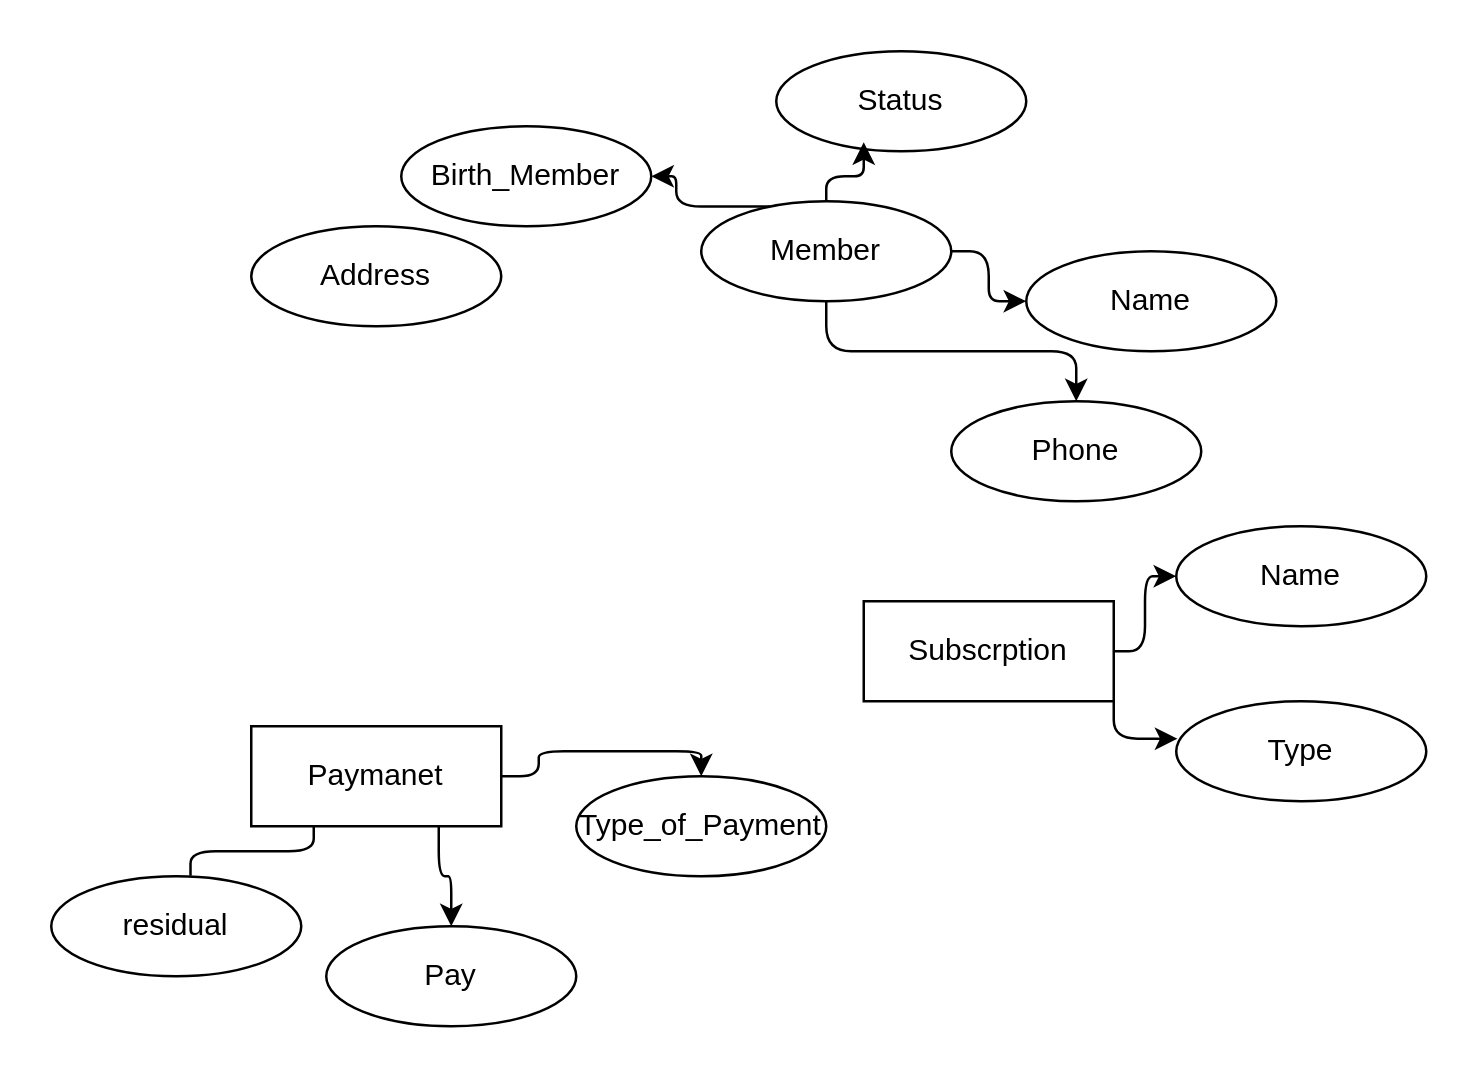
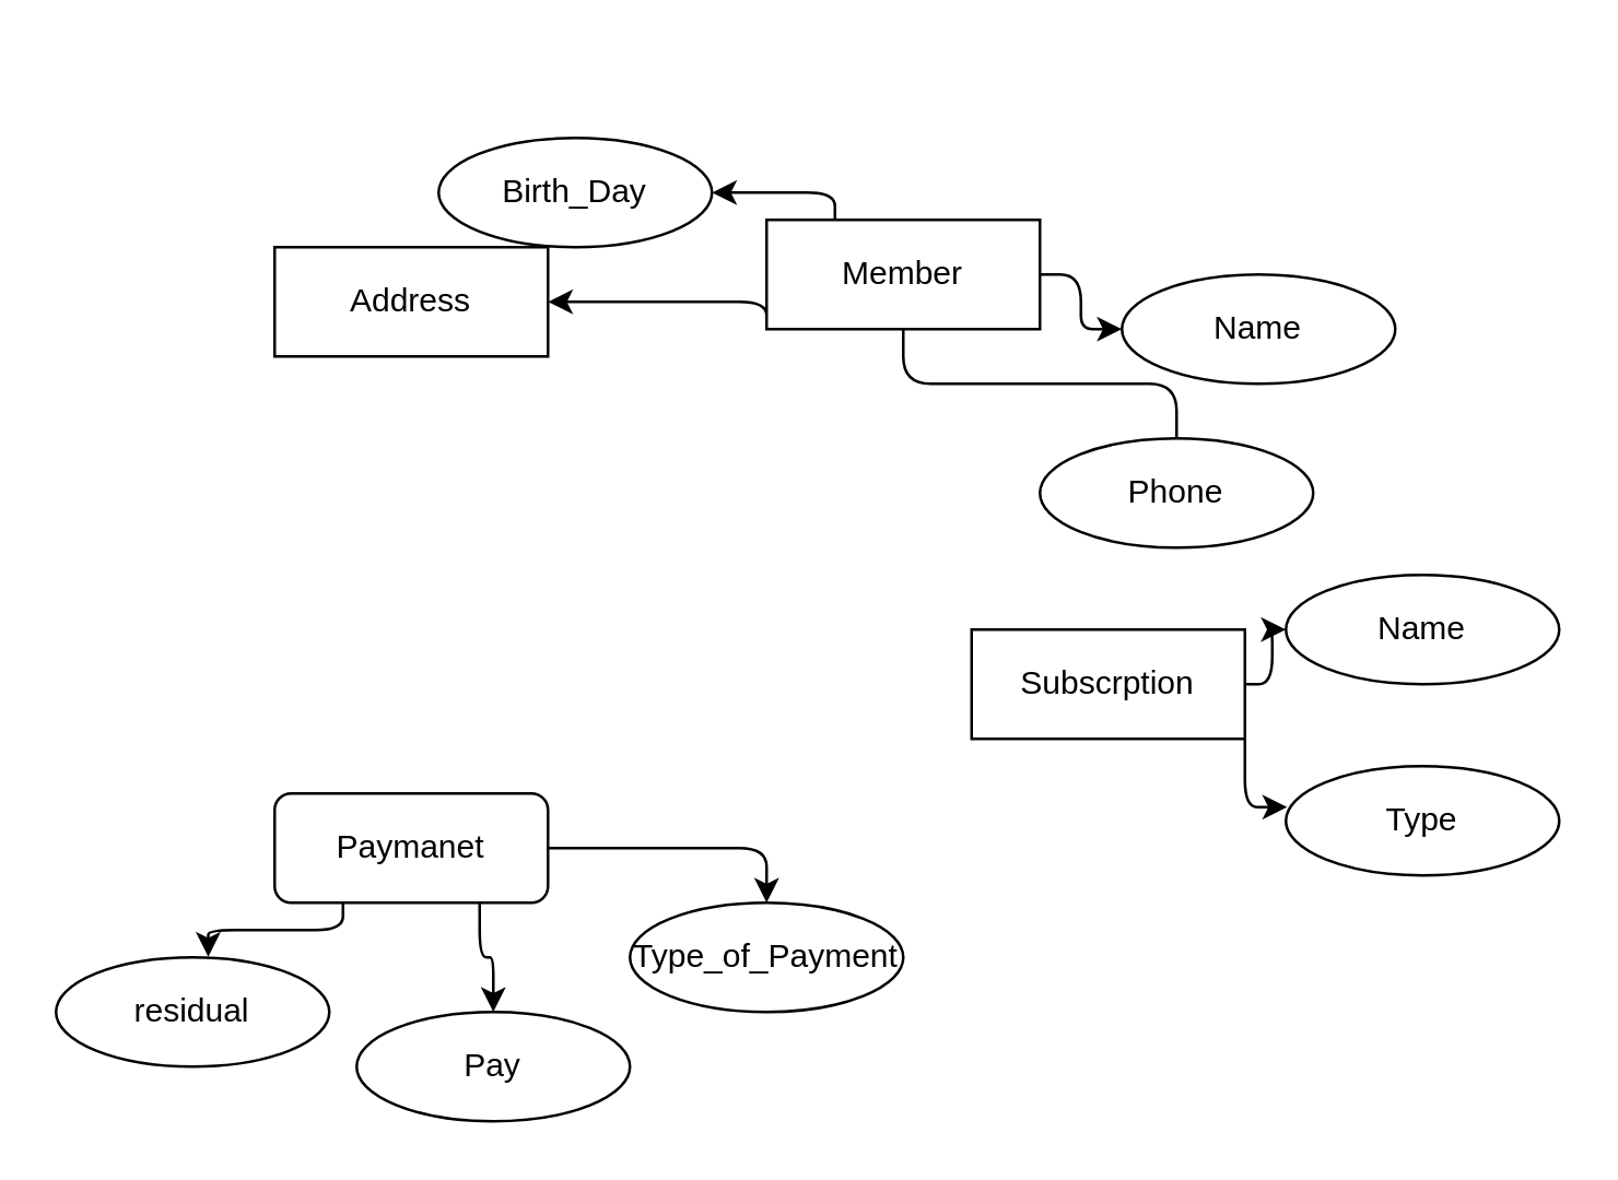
  <mxCell id="0" />
  <mxCell id="1" parent="0" />
- <mxCell id="3" style="edgeStyle=orthogonalEdgeStyle;html=1;exitX=0.5;exitY=1;exitDx=0;exitDy=0;entryX=0.5;entryY=0;entryDx=0;entryDy=0;" edge="1" parent="1" source="6" target="8"><mxGeometry relative="1" as="geometry" /></mxCell>
+ <mxCell id="2" style="edgeStyle=orthogonalEdgeStyle;html=1;exitX=0;exitY=1;exitDx=0;exitDy=0;entryX=1;entryY=0.5;entryDx=0;entryDy=0;" edge="1" parent="1" source="6" target="9"><mxGeometry relative="1" as="geometry"><Array as="points"><mxPoint x="280" y="110" /></Array></mxGeometry></mxCell>
+ <mxCell id="3" style="edgeStyle=orthogonalEdgeStyle;html=1;exitX=0.5;exitY=1;exitDx=0;exitDy=0;entryX=0.5;entryY=0;entryDx=0;entryDy=0;endArrow=none;" edge="1" parent="1" source="6" target="8"><mxGeometry relative="1" as="geometry" /></mxCell>
  <mxCell id="4" value="" style="edgeStyle=orthogonalEdgeStyle;html=1;" edge="1" parent="1" source="6" target="7"><mxGeometry relative="1" as="geometry" /></mxCell>
  <mxCell id="5" style="edgeStyle=orthogonalEdgeStyle;html=1;exitX=0.25;exitY=0;exitDx=0;exitDy=0;" edge="1" parent="1" source="6" target="10"><mxGeometry relative="1" as="geometry" /></mxCell>
- <mxCell id="6" value="Member" style="ellipse;whiteSpace=wrap;html=1;align=center;" vertex="1" parent="1"><mxGeometry x="280" y="80" width="100" height="40" as="geometry" /></mxCell>
+ <mxCell id="6" value="Member" style="whiteSpace=wrap;html=1;align=center;" vertex="1" parent="1"><mxGeometry x="280" y="80" width="100" height="40" as="geometry" /></mxCell>
  <mxCell id="7" value="Name" style="ellipse;whiteSpace=wrap;html=1;align=center;" vertex="1" parent="1"><mxGeometry x="410" y="100" width="100" height="40" as="geometry" /></mxCell>
  <mxCell id="8" value="Phone" style="ellipse;whiteSpace=wrap;html=1;align=center;" vertex="1" parent="1"><mxGeometry x="380" y="160" width="100" height="40" as="geometry" /></mxCell>
- <mxCell id="9" value="Address" style="ellipse;whiteSpace=wrap;html=1;align=center;" vertex="1" parent="1"><mxGeometry x="100" y="90" width="100" height="40" as="geometry" /></mxCell>
- <mxCell id="10" value="Birth_Member" style="ellipse;whiteSpace=wrap;html=1;align=center;" vertex="1" parent="1"><mxGeometry x="160" y="50" width="100" height="40" as="geometry" /></mxCell>
- <mxCell id="11" value="Status" style="ellipse;whiteSpace=wrap;html=1;align=center;" vertex="1" parent="1"><mxGeometry x="310" y="20" width="100" height="40" as="geometry" /></mxCell>
- <mxCell id="12" style="edgeStyle=orthogonalEdgeStyle;html=1;exitX=0.5;exitY=0;exitDx=0;exitDy=0;entryX=0.35;entryY=0.909;entryDx=0;entryDy=0;entryPerimeter=0;" edge="1" parent="1" source="6" target="11"><mxGeometry relative="1" as="geometry" /></mxCell>
+ <mxCell id="9" value="Address" style="whiteSpace=wrap;html=1;align=center;rounded=0;" vertex="1" parent="1"><mxGeometry x="100" y="90" width="100" height="40" as="geometry" /></mxCell>
+ <mxCell id="10" value="Birth_Day" style="ellipse;whiteSpace=wrap;html=1;align=center;" vertex="1" parent="1"><mxGeometry x="160" y="50" width="100" height="40" as="geometry" /></mxCell>
  <mxCell id="13" style="edgeStyle=orthogonalEdgeStyle;html=1;entryX=0;entryY=0.5;entryDx=0;entryDy=0;" edge="1" parent="1" source="14" target="15"><mxGeometry relative="1" as="geometry" /></mxCell>
- <mxCell id="14" value="Subscrption" style="whiteSpace=wrap;html=1;align=center;" vertex="1" parent="1"><mxGeometry x="345" y="240" width="100" height="40" as="geometry" /></mxCell>
+ <mxCell id="14" value="Subscrption" style="whiteSpace=wrap;html=1;align=center;" vertex="1" parent="1"><mxGeometry x="355" y="230" width="100" height="40" as="geometry" /></mxCell>
  <mxCell id="15" value="Name" style="ellipse;whiteSpace=wrap;html=1;align=center;" vertex="1" parent="1"><mxGeometry x="470" y="210" width="100" height="40" as="geometry" /></mxCell>
  <mxCell id="16" value="Type" style="ellipse;whiteSpace=wrap;html=1;align=center;" vertex="1" parent="1"><mxGeometry x="470" y="280" width="100" height="40" as="geometry" /></mxCell>
  <mxCell id="17" style="edgeStyle=orthogonalEdgeStyle;html=1;exitX=1;exitY=1;exitDx=0;exitDy=0;entryX=0.005;entryY=0.374;entryDx=0;entryDy=0;entryPerimeter=0;" edge="1" parent="1" source="14" target="16"><mxGeometry relative="1" as="geometry" /></mxCell>
  <mxCell id="18" style="edgeStyle=orthogonalEdgeStyle;html=1;entryX=0.5;entryY=0;entryDx=0;entryDy=0;exitX=1;exitY=0.5;exitDx=0;exitDy=0;" edge="1" parent="1" source="20" target="21"><mxGeometry relative="1" as="geometry" /></mxCell>
  <mxCell id="19" style="edgeStyle=orthogonalEdgeStyle;html=1;exitX=0.75;exitY=1;exitDx=0;exitDy=0;" edge="1" parent="1" source="20" target="22"><mxGeometry relative="1" as="geometry" /></mxCell>
- <mxCell id="20" value="Paymanet" style="whiteSpace=wrap;html=1;align=center;" vertex="1" parent="1"><mxGeometry x="100" y="290" width="100" height="40" as="geometry" /></mxCell>
- <mxCell id="21" value="Type_of_Payment" style="ellipse;whiteSpace=wrap;html=1;align=center;" vertex="1" parent="1"><mxGeometry x="230" y="310" width="100" height="40" as="geometry" /></mxCell>
+ <mxCell id="20" value="Paymanet" style="whiteSpace=wrap;html=1;align=center;rounded=1;" vertex="1" parent="1"><mxGeometry x="100" y="290" width="100" height="40" as="geometry" /></mxCell>
+ <mxCell id="21" value="Type_of_Payment" style="ellipse;whiteSpace=wrap;html=1;align=center;" vertex="1" parent="1"><mxGeometry x="230" y="330" width="100" height="40" as="geometry" /></mxCell>
  <mxCell id="22" value="Pay" style="ellipse;whiteSpace=wrap;html=1;align=center;" vertex="1" parent="1"><mxGeometry x="130" y="370" width="100" height="40" as="geometry" /></mxCell>
  <mxCell id="23" value="residual" style="ellipse;whiteSpace=wrap;html=1;align=center;" vertex="1" parent="1"><mxGeometry x="20" y="350" width="100" height="40" as="geometry" /></mxCell>
- <mxCell id="24" style="edgeStyle=orthogonalEdgeStyle;html=1;exitX=0.25;exitY=1;exitDx=0;exitDy=0;entryX=0.557;entryY=-0.005;entryDx=0;entryDy=0;entryPerimeter=0;endArrow=none;" edge="1" parent="1" source="20" target="23"><mxGeometry relative="1" as="geometry" /></mxCell>
+ <mxCell id="24" style="edgeStyle=orthogonalEdgeStyle;html=1;exitX=0.25;exitY=1;exitDx=0;exitDy=0;entryX=0.557;entryY=-0.005;entryDx=0;entryDy=0;entryPerimeter=0;" edge="1" parent="1" source="20" target="23"><mxGeometry relative="1" as="geometry" /></mxCell>
